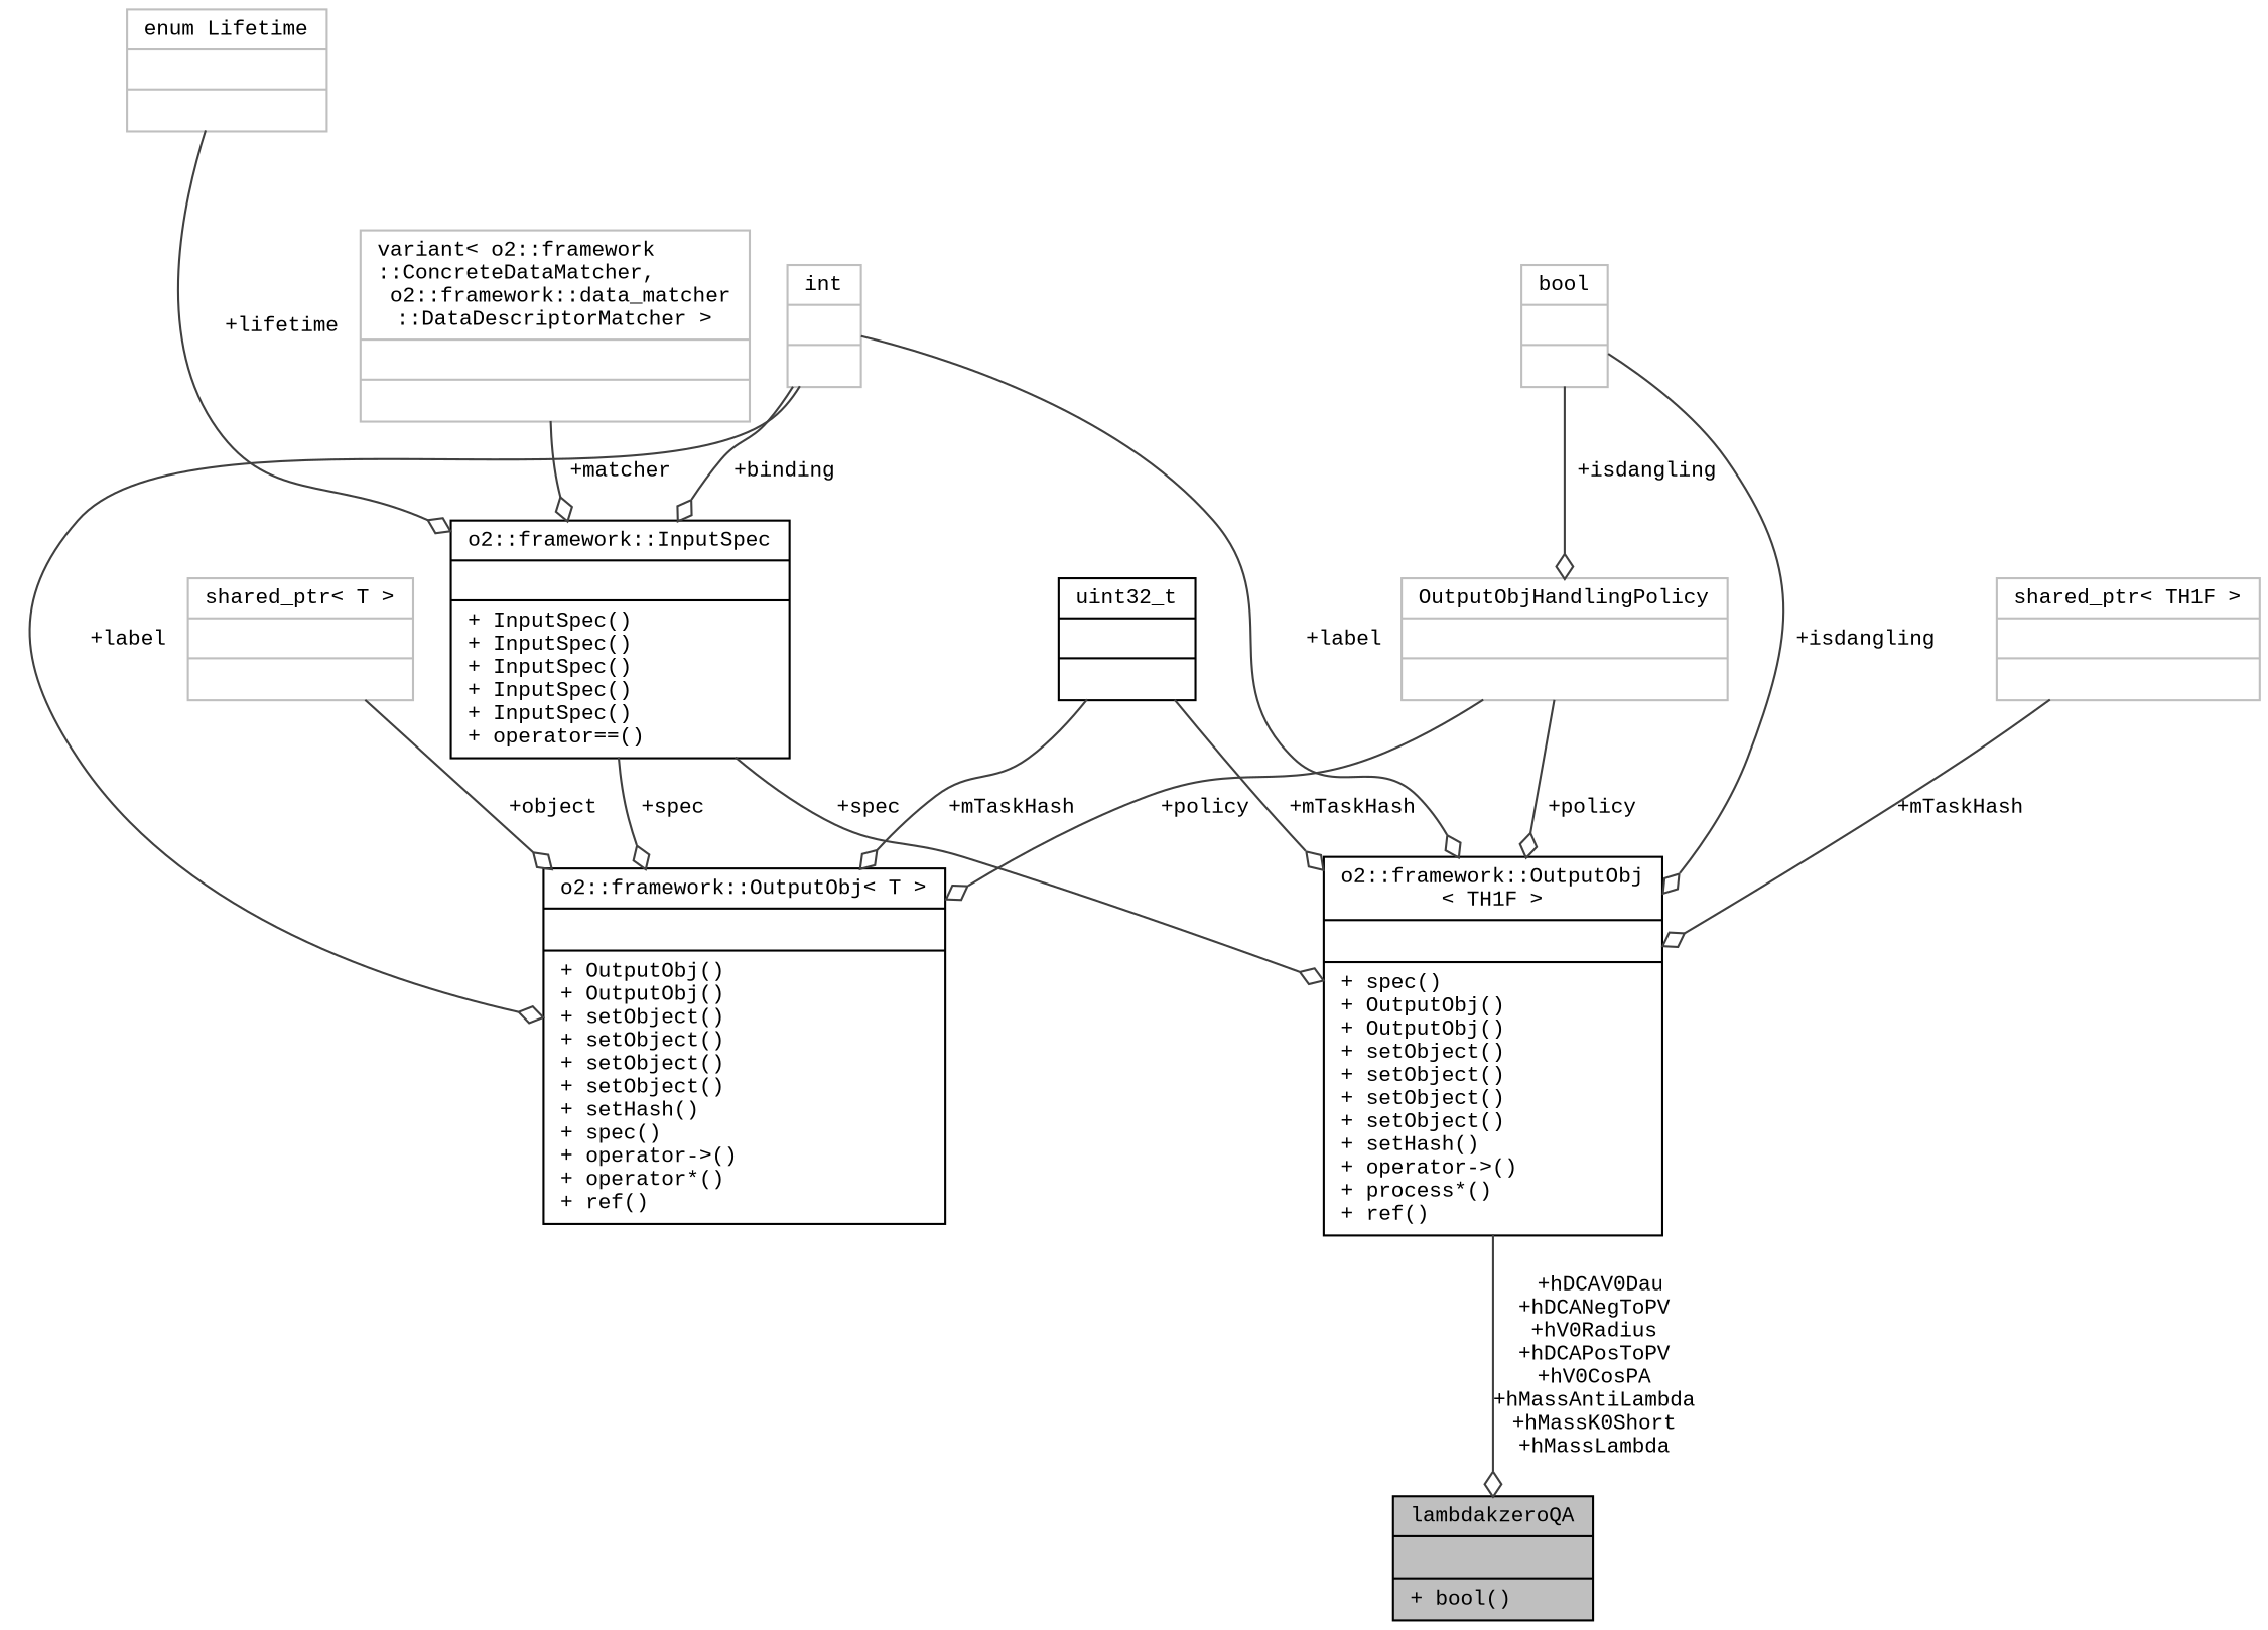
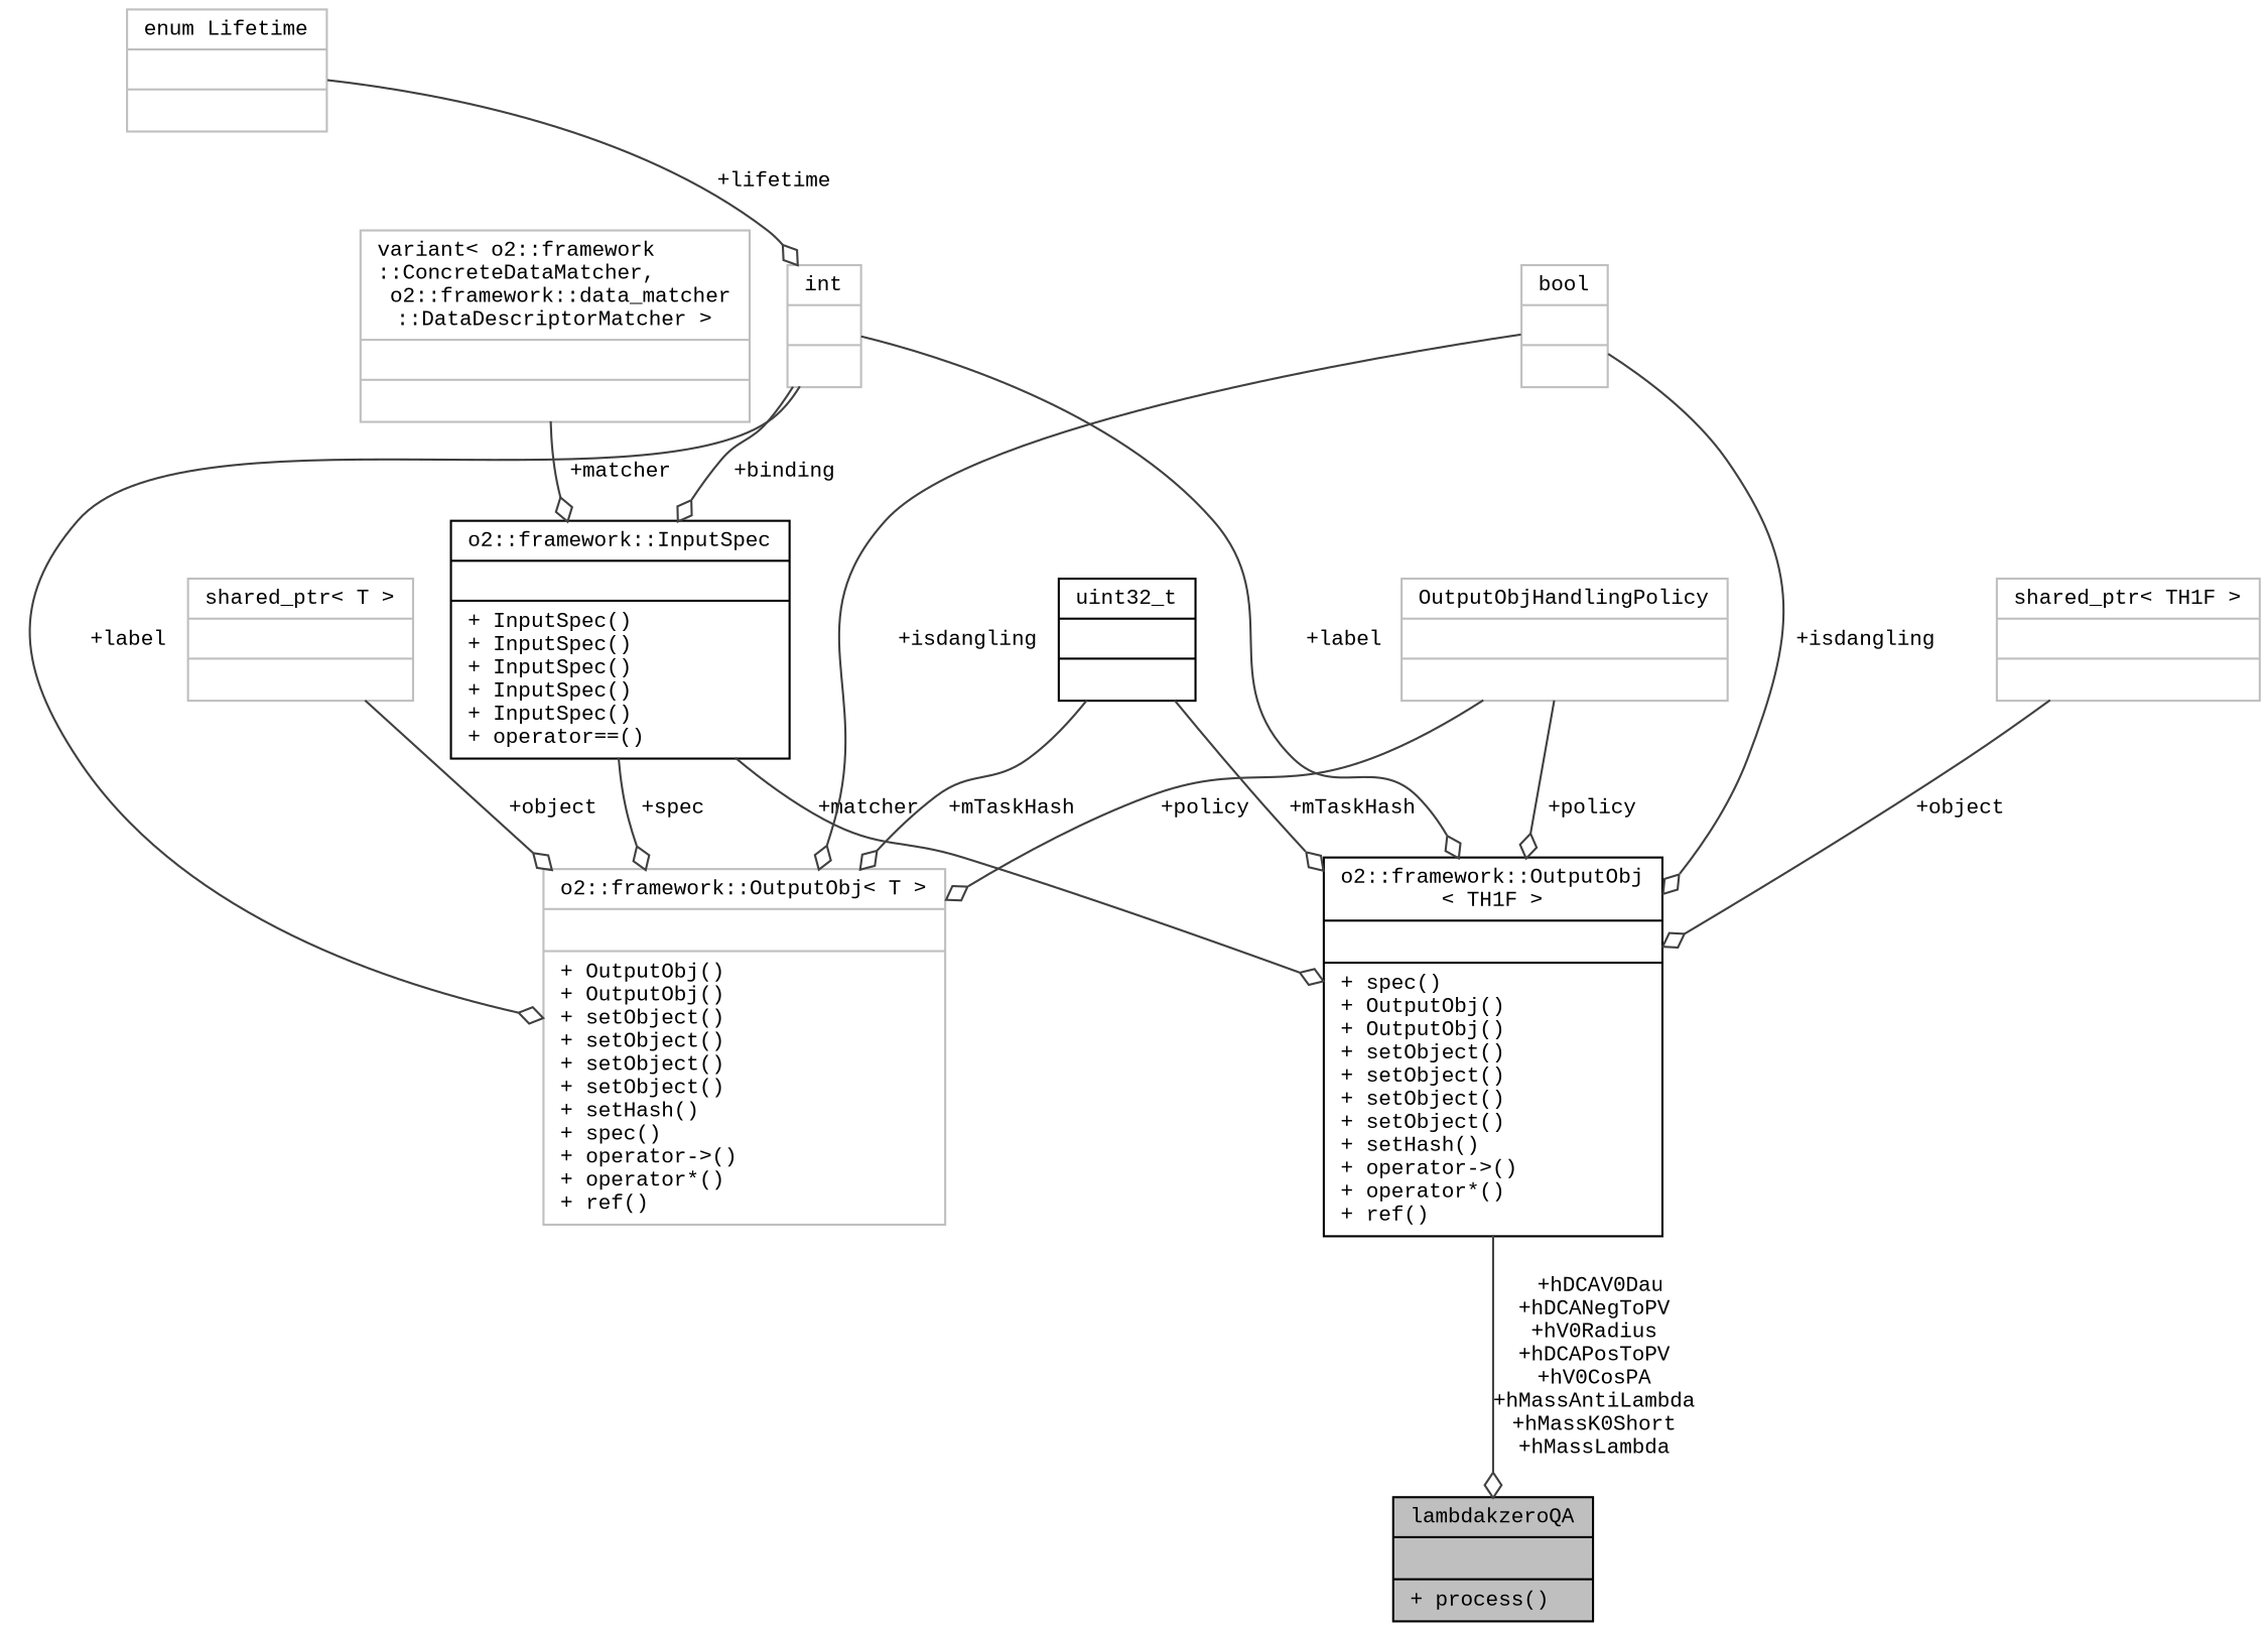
  digraph {
    fontname="Liberation Mono"
    node [color=grey75 fontname="Liberation Mono" fontsize=10 shape=record]
    edge [arrowhead=odiamond color=grey25 fontname="Liberation Mono" fontsize=10 labelfontname=Helvetica labelfontsize=10 style=solid]
-   n1 [color=black fillcolor=grey75 fontcolor=black height=0.2 label="{lambdakzeroQA\n||+ bool()\l}" style=filled width=0.4]
-   n2 [color=black height=0.2 label="{o2::framework::OutputObj\l\< TH1F \>\n||+ spec()\l+ OutputObj()\l+ OutputObj()\l+ setObject()\l+ setObject()\l+ setObject()\l+ setObject()\l+ setHash()\l+ operator-\>()\l+ process*()\l+ ref()\l}" width=0.4]
+   n1 [color=black fillcolor=grey75 fontcolor=black height=0.2 label="{lambdakzeroQA\n||+ process()\l}" style=filled width=0.4]
+   n2 [color=black height=0.2 label="{o2::framework::OutputObj\l\< TH1F \>\n||+ spec()\l+ OutputObj()\l+ OutputObj()\l+ setObject()\l+ setObject()\l+ setObject()\l+ setObject()\l+ setHash()\l+ operator-\>()\l+ operator*()\l+ ref()\l}" width=0.4]
    n3 [height=0.2 label="{OutputObjHandlingPolicy\n||}" width=0.4]
-   n4 [color=black height=0.2 label="{o2::framework::OutputObj\< T \>\n||+ OutputObj()\l+ OutputObj()\l+ setObject()\l+ setObject()\l+ setObject()\l+ setObject()\l+ setHash()\l+ spec()\l+ operator-\>()\l+ operator*()\l+ ref()\l}" width=0.4]
+   n4 [height=0.2 label="{o2::framework::OutputObj\< T \>\n||+ OutputObj()\l+ OutputObj()\l+ setObject()\l+ setObject()\l+ setObject()\l+ setObject()\l+ setHash()\l+ spec()\l+ operator-\>()\l+ operator*()\l+ ref()\l}" width=0.4]
    n5 [color=black height=0.2 label="{uint32_t\n||}" width=0.4]
    n6 [height=0.2 label="{int\n||}" width=0.4]
    n7 [color=black height=0.2 label="{o2::framework::InputSpec\n||+ InputSpec()\l+ InputSpec()\l+ InputSpec()\l+ InputSpec()\l+ InputSpec()\l+ operator==()\l}" width=0.4]
    n8 [height=0.2 label="{bool\n||}" width=0.4]
    n9 [height=0.2 label="{enum Lifetime\n||}" width=0.4]
    n10 [height=0.2 label="{variant\< o2::framework\l::ConcreteDataMatcher,\l o2::framework::data_matcher\l::DataDescriptorMatcher \>\n||}" width=0.4]
    n11 [height=0.2 label="{shared_ptr\< TH1F \>\n||}" width=0.4]
    n12 [height=0.2 label="{shared_ptr\< T \>\n||}" width=0.4]
    n2 -> n1 [label=" +hDCAV0Dau\n+hDCANegToPV\n+hV0Radius\n+hDCAPosToPV\n+hV0CosPA\n+hMassAntiLambda\n+hMassK0Short\n+hMassLambda"]
    n3 -> n2 [label=" +policy"]
    n3 -> n4 [label=" +policy"]
    n5 -> n2 [label=" +mTaskHash"]
    n5 -> n4 [label=" +mTaskHash"]
    n6 -> n2 [label=" +label"]
    n6 -> n4 [label=" +label"]
    n6 -> n7 [label=" +binding"]
-   n7 -> n2 [label=" +spec"]
+   n7 -> n2 [label=" +matcher"]
    n7 -> n4 [label=" +spec"]
    n8 -> n2 [label=" +isdangling"]
-   n8 -> n3 [label=" +isdangling"]
-   n9 -> n7 [label=" +lifetime"]
+   n8 -> n4 [label=" +isdangling"]
+   n9 -> n6 [label=" +lifetime"]
    n10 -> n7 [label=" +matcher"]
-   n11 -> n2 [label=" +mTaskHash"]
+   n11 -> n2 [label=" +object"]
    n12 -> n4 [label=" +object"]
  }
